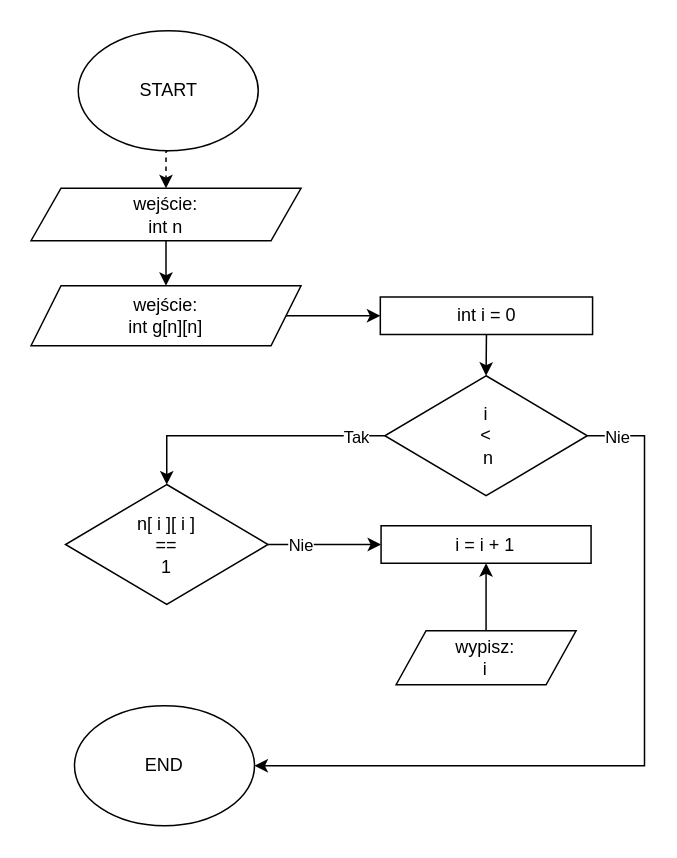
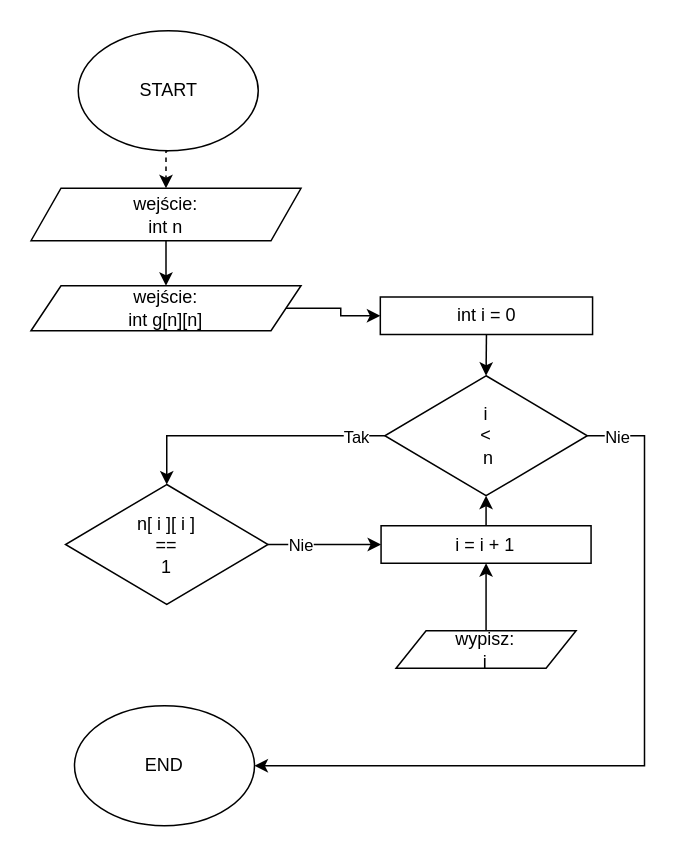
  <mxCell id="0" />
  <mxCell id="1" parent="0" />
  <mxCell id="2" style="edgeStyle=orthogonalEdgeStyle;rounded=0;orthogonalLoop=1;jettySize=auto;html=1;exitX=0.5;exitY=1;exitDx=0;exitDy=0;entryX=0.5;entryY=0;entryDx=0;entryDy=0;dashed=1;" parent="1" source="3" target="13" edge="1"><mxGeometry relative="1" as="geometry" /></mxCell>
  <mxCell id="3" value="START" style="ellipse;whiteSpace=wrap;html=1;" parent="1" vertex="1"><mxGeometry x="51.5" y="20" width="120" height="80" as="geometry" /></mxCell>
  <mxCell id="4" style="edgeStyle=orthogonalEdgeStyle;rounded=0;orthogonalLoop=1;jettySize=auto;html=1;exitX=1;exitY=0.5;exitDx=0;exitDy=0;entryX=0;entryY=0.5;entryDx=0;entryDy=0;" parent="1" source="5" target="20" edge="1"><mxGeometry relative="1" as="geometry"><mxPoint x="251.13" y="102.5" as="targetPoint" /></mxGeometry></mxCell>
- <mxCell id="5" value="wejście:&lt;br&gt;int g[n][n]" style="shape=parallelogram;perimeter=parallelogramPerimeter;whiteSpace=wrap;html=1;fixedSize=1;" parent="1" vertex="1"><mxGeometry x="20" y="190" width="180" height="40" as="geometry" /></mxCell>
+ <mxCell id="5" value="wejście:&lt;br&gt;int g[n][n]" style="shape=parallelogram;perimeter=parallelogramPerimeter;whiteSpace=wrap;html=1;fixedSize=1;" parent="1" vertex="1"><mxGeometry x="20" y="190" width="180" height="30" as="geometry" /></mxCell>
  <mxCell id="6" style="edgeStyle=orthogonalEdgeStyle;rounded=0;orthogonalLoop=1;jettySize=auto;html=1;exitX=1;exitY=0.5;exitDx=0;exitDy=0;entryX=1;entryY=0.5;entryDx=0;entryDy=0;" parent="1" source="10" target="11" edge="1"><mxGeometry relative="1" as="geometry"><Array as="points"><mxPoint x="429" y="290" /><mxPoint x="429" y="510" /></Array></mxGeometry></mxCell>
  <mxCell id="7" value="Nie" style="edgeLabel;html=1;align=center;verticalAlign=middle;resizable=0;points=[];" parent="6" vertex="1" connectable="0"><mxGeometry x="-0.959" y="1" relative="1" as="geometry"><mxPoint x="9" y="1" as="offset" /></mxGeometry></mxCell>
  <mxCell id="8" style="edgeStyle=orthogonalEdgeStyle;rounded=0;orthogonalLoop=1;jettySize=auto;html=1;exitX=0;exitY=0.5;exitDx=0;exitDy=0;entryX=0.5;entryY=0;entryDx=0;entryDy=0;" parent="1" source="10" target="18" edge="1"><mxGeometry relative="1" as="geometry"><mxPoint x="110.495" y="330" as="targetPoint" /></mxGeometry></mxCell>
  <mxCell id="9" value="Tak" style="edgeLabel;html=1;align=center;verticalAlign=middle;resizable=0;points=[];" parent="8" vertex="1" connectable="0"><mxGeometry x="-0.708" relative="1" as="geometry"><mxPoint x="7" as="offset" /></mxGeometry></mxCell>
  <mxCell id="10" value="i&lt;br&gt;&amp;lt;&lt;br&gt;&amp;nbsp;n" style="rhombus;whiteSpace=wrap;html=1;" parent="1" vertex="1"><mxGeometry x="255.88" y="250" width="135" height="80" as="geometry" /></mxCell>
  <mxCell id="11" value="END" style="ellipse;whiteSpace=wrap;html=1;" parent="1" vertex="1"><mxGeometry x="49" y="470" width="120" height="80" as="geometry" /></mxCell>
  <mxCell id="12" style="edgeStyle=orthogonalEdgeStyle;rounded=0;orthogonalLoop=1;jettySize=auto;html=1;exitX=0.5;exitY=1;exitDx=0;exitDy=0;entryX=0.5;entryY=0;entryDx=0;entryDy=0;" parent="1" source="13" target="5" edge="1"><mxGeometry relative="1" as="geometry" /></mxCell>
  <mxCell id="13" value="wejście:&lt;br&gt;int n" style="shape=parallelogram;perimeter=parallelogramPerimeter;whiteSpace=wrap;html=1;fixedSize=1;" parent="1" vertex="1"><mxGeometry x="20" y="125" width="180" height="35" as="geometry" /></mxCell>
+ <mxCell id="14" style="edgeStyle=orthogonalEdgeStyle;rounded=0;orthogonalLoop=1;jettySize=auto;html=1;exitX=0.5;exitY=0;exitDx=0;exitDy=0;entryX=0.5;entryY=1;entryDx=0;entryDy=0;" parent="1" source="15" target="10" edge="1"><mxGeometry relative="1" as="geometry" /></mxCell>
  <mxCell id="15" value="i = i + 1" style="rounded=0;whiteSpace=wrap;html=1;" parent="1" vertex="1"><mxGeometry x="253.38" y="350" width="140" height="25" as="geometry" /></mxCell>
  <mxCell id="16" style="edgeStyle=orthogonalEdgeStyle;rounded=0;orthogonalLoop=1;jettySize=auto;html=1;exitX=1;exitY=0.5;exitDx=0;exitDy=0;entryX=0;entryY=0.5;entryDx=0;entryDy=0;" edge="1" parent="1" source="18" target="15"><mxGeometry relative="1" as="geometry" /></mxCell>
  <mxCell id="17" value="Nie" style="edgeLabel;html=1;align=center;verticalAlign=middle;resizable=0;points=[];" vertex="1" connectable="0" parent="16"><mxGeometry x="-0.688" y="-2" relative="1" as="geometry"><mxPoint x="9" y="-2" as="offset" /></mxGeometry></mxCell>
  <mxCell id="18" value="n[ i ][ i ]&lt;br&gt;==&lt;br&gt;1" style="rhombus;whiteSpace=wrap;html=1;" parent="1" vertex="1"><mxGeometry x="43" y="322.5" width="135" height="80" as="geometry" /></mxCell>
  <mxCell id="19" style="edgeStyle=orthogonalEdgeStyle;rounded=0;orthogonalLoop=1;jettySize=auto;html=1;exitX=0.5;exitY=1;exitDx=0;exitDy=0;entryX=0.5;entryY=0;entryDx=0;entryDy=0;" edge="1" parent="1" source="20" target="10"><mxGeometry relative="1" as="geometry"><mxPoint x="324" y="240" as="targetPoint" /></mxGeometry></mxCell>
  <mxCell id="20" value="int i = 0" style="rounded=0;whiteSpace=wrap;html=1;" vertex="1" parent="1"><mxGeometry x="252.88" y="197.5" width="141.5" height="25" as="geometry" /></mxCell>
  <mxCell id="21" style="edgeStyle=orthogonalEdgeStyle;rounded=0;orthogonalLoop=1;jettySize=auto;html=1;exitX=0.5;exitY=0;exitDx=0;exitDy=0;entryX=0.5;entryY=1;entryDx=0;entryDy=0;" edge="1" parent="1" source="22" target="15"><mxGeometry relative="1" as="geometry" /></mxCell>
- <mxCell id="22" value="wypisz:&lt;br&gt;i" style="shape=parallelogram;perimeter=parallelogramPerimeter;whiteSpace=wrap;html=1;fixedSize=1;" vertex="1" parent="1"><mxGeometry x="263.38" y="420" width="120" height="36" as="geometry" /></mxCell>
+ <mxCell id="22" value="wypisz:&lt;br&gt;i" style="shape=parallelogram;perimeter=parallelogramPerimeter;whiteSpace=wrap;html=1;fixedSize=1;" vertex="1" parent="1"><mxGeometry x="263.38" y="420" width="120" height="25" as="geometry" /></mxCell>
